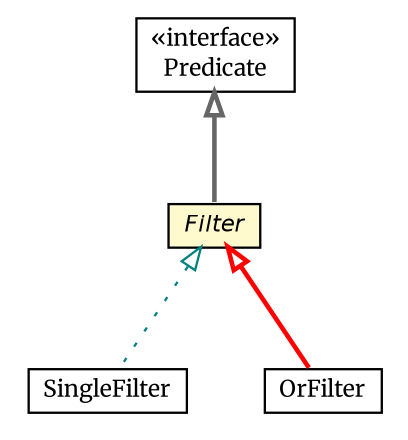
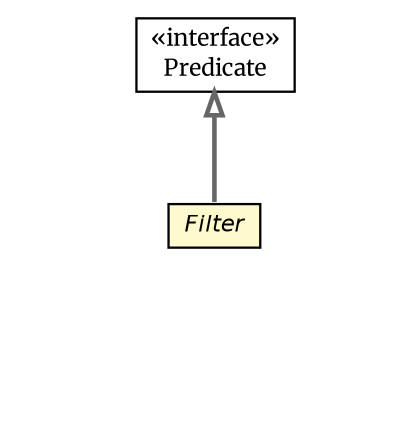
  digraph {
    fontname=Merriweather
    nodesep=0.25
    ranksep=0.5
    node [fontcolor=black fontname=Merriweather fontsize=10.0 shape=plaintext]
    edge [arrowtail=empty dir=back fontname=Merriweather fontsize=10 headport=p labelfontname=Helvetica labelfontsize=10 style=bold tailport=p]
    n1 [label=<<table title="net.trajano.doxdb.jsonpath.Filter" border="0" cellborder="1" cellspacing="0" cellpadding="2" port="p" bgcolor="lemonChiffon" href="./Filter.html"> 		<tr><td><table border="0" cellspacing="0" cellpadding="1"> <tr><td align="center" balign="center"><font face="Helvetica-Oblique"> Filter </font></td></tr> 		</table></td></tr> 		</table>>]
-   n2 [label=<<table title="net.trajano.doxdb.jsonpath.Filter.SingleFilter" border="0" cellborder="1" cellspacing="0" cellpadding="2" port="p" href="./Filter.SingleFilter.html"> 		<tr><td><table border="0" cellspacing="0" cellpadding="1"> <tr><td align="center" balign="center"> SingleFilter </td></tr> 		</table></td></tr> 		</table>>]
-   n3 [label=<<table title="net.trajano.doxdb.jsonpath.Filter.OrFilter" border="0" cellborder="1" cellspacing="0" cellpadding="2" port="p" href="./Filter.OrFilter.html"> 		<tr><td><table border="0" cellspacing="0" cellpadding="1"> <tr><td align="center" balign="center"> OrFilter </td></tr> 		</table></td></tr> 		</table>>]
    n4 [label=<<table title="net.trajano.doxdb.jsonpath.Predicate" border="0" cellborder="1" cellspacing="0" cellpadding="2" port="p" href="./Predicate.html"> 		<tr><td><table border="0" cellspacing="0" cellpadding="1"> <tr><td align="center" balign="center"> &#171;interface&#187; </td></tr> <tr><td align="center" balign="center"> Predicate </td></tr> 		</table></td></tr> 		</table>>]
-   n1 -> n2 [color=teal style=dotted]
-   n1 -> n3 [color=red]
    n4 -> n1 [color=gray40]
  }
